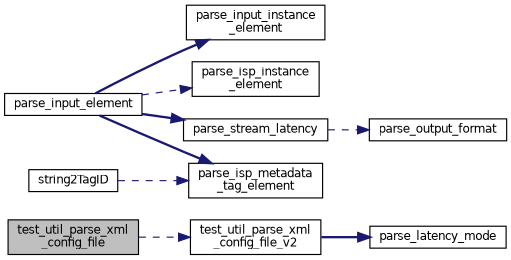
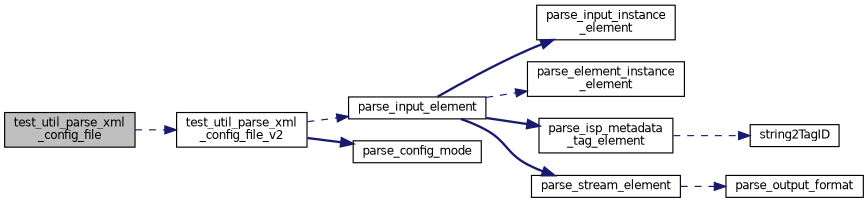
  digraph {
    rankdir=LR
    node [color=black fillcolor=white fontname=Helvetica fontsize=10 shape=record style=filled]
    edge [color=midnightblue fontname=Helvetica fontsize=10 labelfontname=Helvetica labelfontsize=10 style=dashed]
    n1 [fillcolor=grey75 fontcolor=black height=0.2 label="test_util_parse_xml\l_config_file" width=0.4]
    n2 [height=0.2 label="test_util_parse_xml\l_config_file_v2" width=0.4]
    n3 [height=0.2 label=parse_input_element width=0.4]
-   n4 [height=0.2 label=parse_latency_mode width=0.4]
+   n4 [height=0.2 label=parse_config_mode width=0.4]
    n5 [height=0.2 label="parse_input_instance\l_element" width=0.4]
-   n6 [height=0.2 label="parse_isp_instance\l_element" width=0.4]
+   n6 [height=0.2 label="parse_element_instance\l_element" width=0.4]
    n7 [height=0.2 label="parse_isp_metadata\l_tag_element" width=0.4]
-   n8 [height=0.2 label=parse_stream_latency width=0.4]
+   n8 [height=0.2 label=parse_stream_element width=0.4]
    n9 [height=0.2 label=string2TagID width=0.4]
    n10 [height=0.2 label=parse_output_format width=0.4]
    n1 -> n2
+   n2 -> n3
    n2 -> n4 [style=bold]
    n3 -> n5 [style=bold]
    n3 -> n6
    n3 -> n7 [style=bold]
    n3 -> n8 [style=bold]
-   n9 -> n7
+   n7 -> n9
    n8 -> n10
  }
